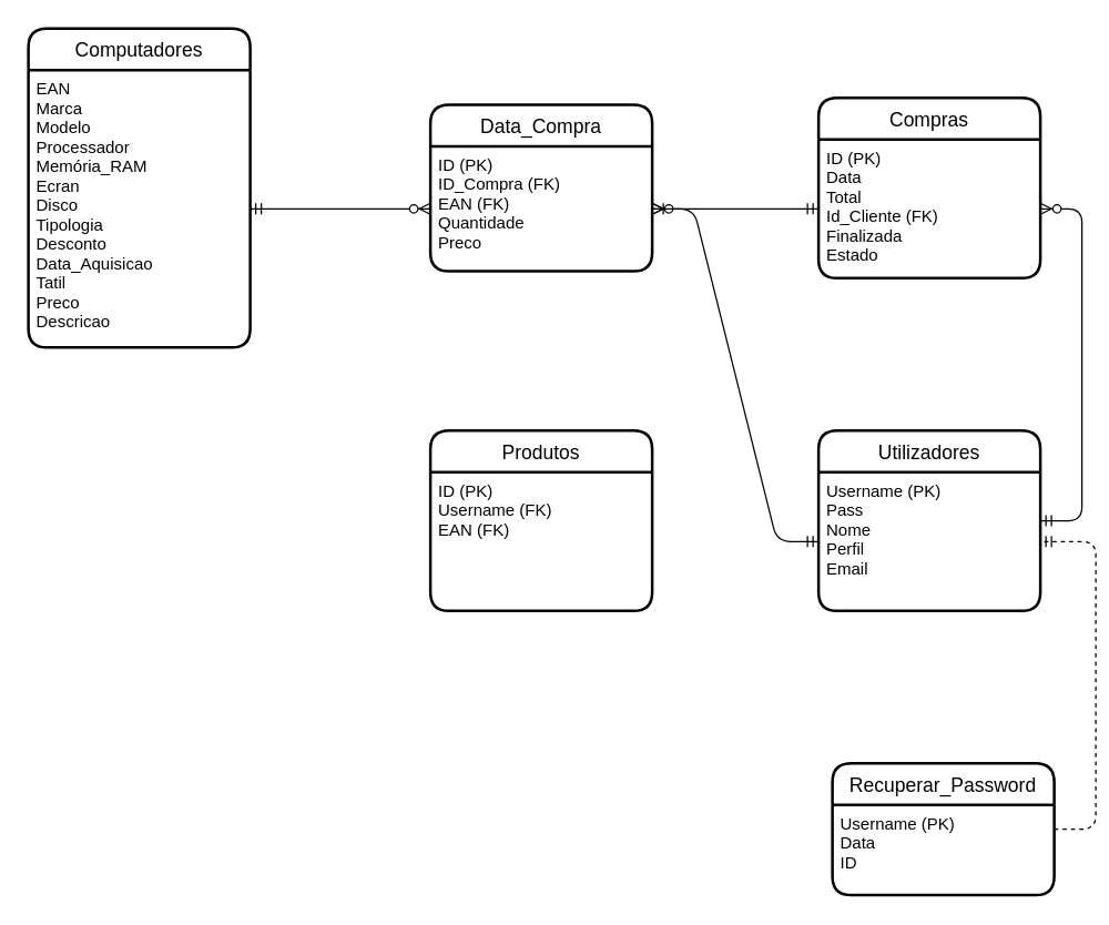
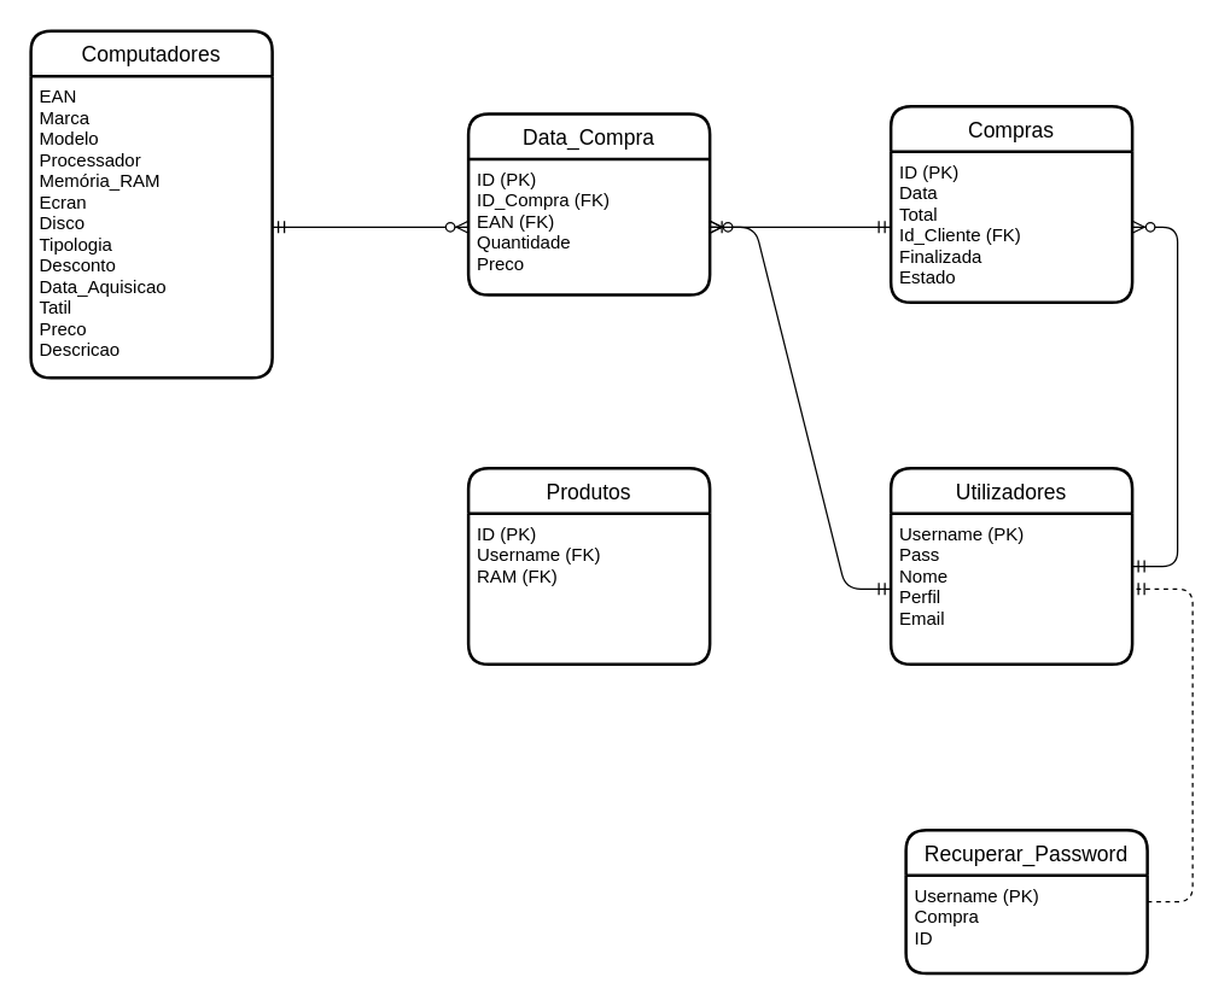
  <mxCell id="0" />
  <mxCell id="1" parent="0" />
  <mxCell id="2" value="Computadores" style="swimlane;childLayout=stackLayout;horizontal=1;startSize=30;horizontalStack=0;rounded=1;fontSize=14;fontStyle=0;strokeWidth=2;resizeParent=0;resizeLast=1;shadow=0;dashed=0;align=center;" parent="1" vertex="1"><mxGeometry x="20" y="20" width="160" height="230" as="geometry" /></mxCell>
  <mxCell id="3" value="EAN&#10;Marca&#10;Modelo&#10;Processador&#10;Memória_RAM&#10;Ecran&#10;Disco&#10;Tipologia&#10;Desconto&#10;Data_Aquisicao&#10;Tatil&#10;Preco&#10;Descricao&#10;" style="align=left;strokeColor=none;fillColor=none;spacingLeft=4;fontSize=12;verticalAlign=top;resizable=0;rotatable=0;part=1;" parent="2" vertex="1"><mxGeometry y="30" width="160" height="200" as="geometry" /></mxCell>
  <mxCell id="4" value="Compras" style="swimlane;childLayout=stackLayout;horizontal=1;startSize=30;horizontalStack=0;rounded=1;fontSize=14;fontStyle=0;strokeWidth=2;resizeParent=0;resizeLast=1;shadow=0;dashed=0;align=center;" parent="1" vertex="1"><mxGeometry x="590" y="70" width="160" height="130" as="geometry" /></mxCell>
  <mxCell id="5" value="ID (PK)&#10;Data&#10;Total&#10;Id_Cliente (FK)&#10;Finalizada&#10;Estado" style="align=left;strokeColor=none;fillColor=none;spacingLeft=4;fontSize=12;verticalAlign=top;resizable=0;rotatable=0;part=1;" parent="4" vertex="1"><mxGeometry y="30" width="160" height="100" as="geometry" /></mxCell>
  <mxCell id="6" value="Data_Compra" style="swimlane;childLayout=stackLayout;horizontal=1;startSize=30;horizontalStack=0;rounded=1;fontSize=14;fontStyle=0;strokeWidth=2;resizeParent=0;resizeLast=1;shadow=0;dashed=0;align=center;" parent="1" vertex="1"><mxGeometry x="310" y="75" width="160" height="120" as="geometry" /></mxCell>
  <mxCell id="7" value="ID (PK)&#10;ID_Compra (FK)&#10;EAN (FK)&#10;Quantidade&#10;Preco" style="align=left;strokeColor=none;fillColor=none;spacingLeft=4;fontSize=12;verticalAlign=top;resizable=0;rotatable=0;part=1;" parent="6" vertex="1"><mxGeometry y="30" width="160" height="90" as="geometry" /></mxCell>
  <mxCell id="8" value="" style="edgeStyle=entityRelationEdgeStyle;fontSize=12;html=1;endArrow=ERzeroToMany;startArrow=ERmandOne;" parent="1" source="3" target="7" edge="1"><mxGeometry width="100" height="100" relative="1" as="geometry"><mxPoint x="220" y="210" as="sourcePoint" /><mxPoint x="250" y="100" as="targetPoint" /></mxGeometry></mxCell>
  <mxCell id="9" value="Utilizadores" style="swimlane;childLayout=stackLayout;horizontal=1;startSize=30;horizontalStack=0;rounded=1;fontSize=14;fontStyle=0;strokeWidth=2;resizeParent=0;resizeLast=1;shadow=0;dashed=0;align=center;" parent="1" vertex="1"><mxGeometry x="590" y="310" width="160" height="130" as="geometry" /></mxCell>
  <mxCell id="10" value="Username (PK)&#10;Pass&#10;Nome&#10;Perfil&#10;Email" style="align=left;strokeColor=none;fillColor=none;spacingLeft=4;fontSize=12;verticalAlign=top;resizable=0;rotatable=0;part=1;" parent="9" vertex="1"><mxGeometry y="30" width="160" height="100" as="geometry" /></mxCell>
  <mxCell id="11" value="" style="edgeStyle=entityRelationEdgeStyle;fontSize=12;html=1;endArrow=ERzeroToMany;startArrow=ERmandOne;" parent="1" source="9" target="5" edge="1"><mxGeometry width="100" height="100" relative="1" as="geometry"><mxPoint x="590" y="290" as="sourcePoint" /><mxPoint x="470" y="290" as="targetPoint" /></mxGeometry></mxCell>
  <mxCell id="12" value="Produtos" style="swimlane;childLayout=stackLayout;horizontal=1;startSize=30;horizontalStack=0;rounded=1;fontSize=14;fontStyle=0;strokeWidth=2;resizeParent=0;resizeLast=1;shadow=0;dashed=0;align=center;" parent="1" vertex="1"><mxGeometry x="310" y="310" width="160" height="130" as="geometry" /></mxCell>
- <mxCell id="13" value="ID (PK)&#10;Username (FK)&#10;EAN (FK)" style="align=left;strokeColor=none;fillColor=none;spacingLeft=4;fontSize=12;verticalAlign=top;resizable=0;rotatable=0;part=1;" parent="12" vertex="1"><mxGeometry y="30" width="160" height="100" as="geometry" /></mxCell>
+ <mxCell id="13" value="ID (PK)&#10;Username (FK)&#10;RAM (FK)" style="align=left;strokeColor=none;fillColor=none;spacingLeft=4;fontSize=12;verticalAlign=top;resizable=0;rotatable=0;part=1;" parent="12" vertex="1"><mxGeometry y="30" width="160" height="100" as="geometry" /></mxCell>
  <mxCell id="14" value="" style="edgeStyle=entityRelationEdgeStyle;fontSize=12;html=1;endArrow=ERzeroToMany;startArrow=ERmandOne;" parent="1" source="10" target="7" edge="1"><mxGeometry width="100" height="100" relative="1" as="geometry"><mxPoint x="760" y="385" as="sourcePoint" /><mxPoint x="760" y="160" as="targetPoint" /></mxGeometry></mxCell>
  <mxCell id="15" value="Recuperar_Password" style="swimlane;childLayout=stackLayout;horizontal=1;startSize=30;horizontalStack=0;rounded=1;fontSize=14;fontStyle=0;strokeWidth=2;resizeParent=0;resizeLast=1;shadow=0;dashed=0;align=center;" parent="1" vertex="1"><mxGeometry x="600" y="550" width="160" height="95" as="geometry" /></mxCell>
- <mxCell id="16" value="Username (PK)&#10;Data&#10;ID" style="align=left;strokeColor=none;fillColor=none;spacingLeft=4;fontSize=12;verticalAlign=top;resizable=0;rotatable=0;part=1;" parent="15" vertex="1"><mxGeometry y="30" width="160" height="65" as="geometry" /></mxCell>
+ <mxCell id="16" value="Username (PK)&#10;Compra&#10;ID" style="align=left;strokeColor=none;fillColor=none;spacingLeft=4;fontSize=12;verticalAlign=top;resizable=0;rotatable=0;part=1;" parent="15" vertex="1"><mxGeometry y="30" width="160" height="65" as="geometry" /></mxCell>
  <mxCell id="17" value="" style="edgeStyle=entityRelationEdgeStyle;fontSize=12;html=1;endArrow=ERmandOne;dashed=1;" parent="1" source="15" target="10" edge="1"><mxGeometry width="100" height="100" relative="1" as="geometry"><mxPoint x="430" y="490" as="sourcePoint" /><mxPoint x="530" y="390" as="targetPoint" /></mxGeometry></mxCell>
  <mxCell id="18" value="" style="edgeStyle=entityRelationEdgeStyle;fontSize=12;html=1;endArrow=ERoneToMany;startArrow=ERmandOne;" edge="1" parent="1" source="5" target="7"><mxGeometry width="100" height="100" relative="1" as="geometry"><mxPoint x="590" y="130" as="sourcePoint" /><mxPoint x="690" y="30" as="targetPoint" /></mxGeometry></mxCell>
